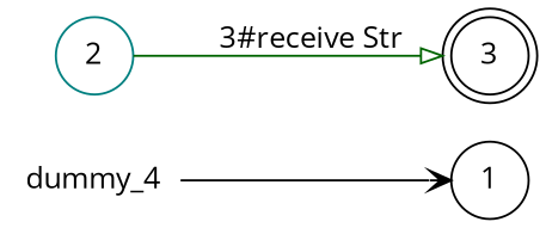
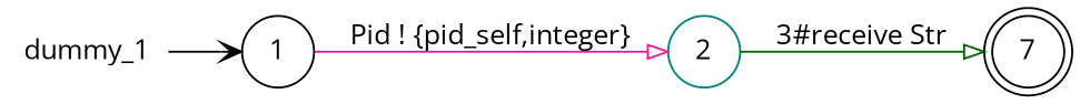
  digraph {
    fontname="Open Sans"
    rankdir=LR
    node [color=black fontname="Open Sans" shape=circle]
    edge [arrowhead=onormal fontname="Open Sans"]
-   n1 [color=deeppink label=dummy_4 shape=plaintext]
+   n1 [color=deeppink label=dummy_1 shape=plaintext]
    n2 [label=1]
    n3 [color=teal label=2]
-   n4 [label=3 shape=doublecircle]
+   n4 [label=7 shape=doublecircle]
    n1 -> n2 [arrowhead=vee color=black]
+   n2 -> n3 [color=deeppink label="Pid ! {pid_self,integer}"]
    n3 -> n4 [color=darkgreen label="3#receive Str"]
  }
